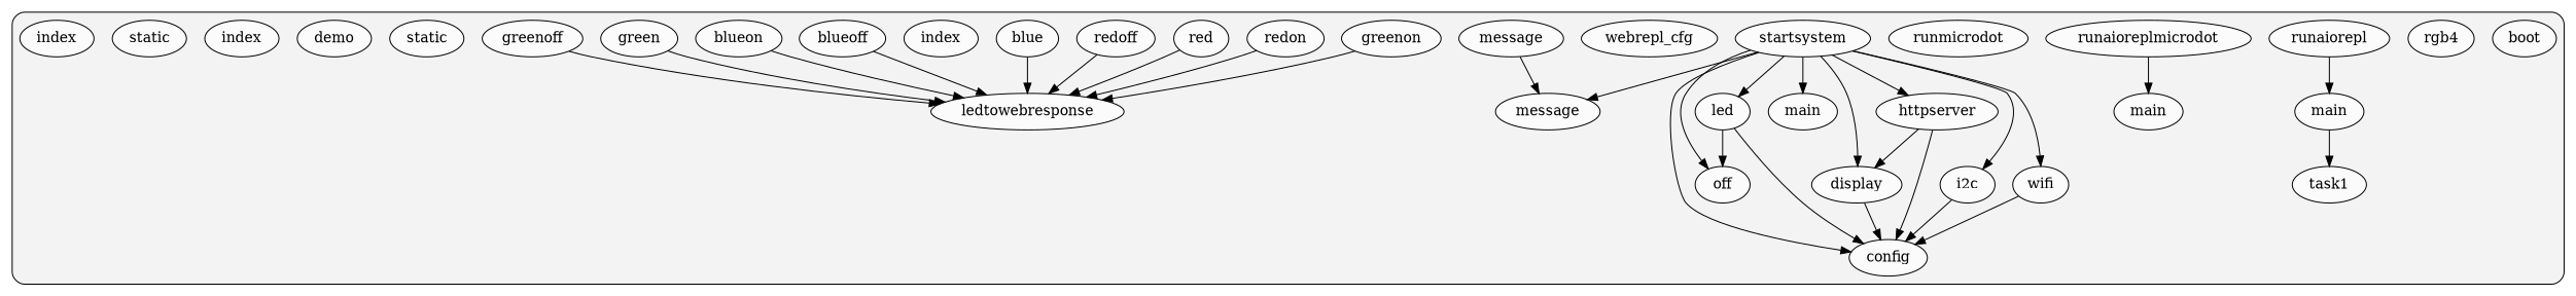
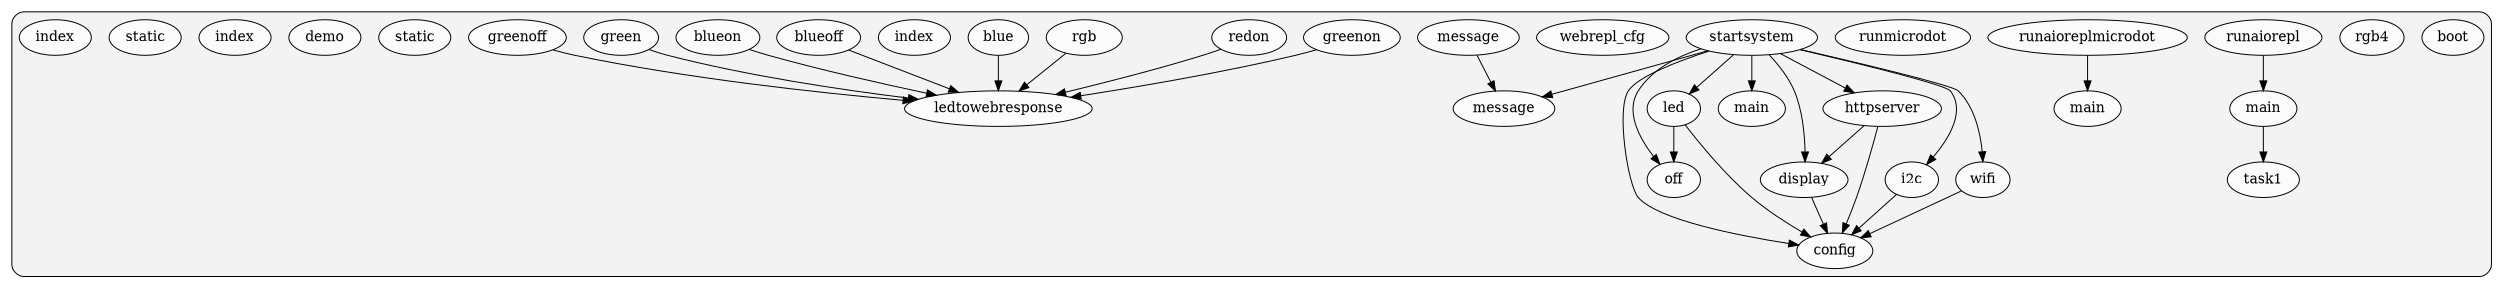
  digraph {
    rankdir=TB
    node [fillcolor="#ffffffb2" fontcolor="#000000" group=3 style=filled]
    edge [color="#000000" style=solid]
    n1 [group=0 label=boot]
    n2 [group=1 label=config]
    n3 [group=2 label=display]
    n4 [label=httpserver]
    n5 [group=4 label=i2c]
    n6 [group=5 label=led]
    n7 [group=6 label=rgb4]
    n8 [group=7 label=runaiorepl]
    n9 [group=8 label=runaioreplmicrodot]
    n10 [group=9 label=runmicrodot]
    n11 [group=10 label=startsystem]
    n12 [group=11 label=webrepl_cfg]
    n13 [group=12 label=wifi]
    n14 [group=2 label=message]
    n15 [label=blue]
    n16 [label=blueoff]
    n17 [label=blueon]
    n18 [label=green]
    n19 [label=greenoff]
    n20 [label=greenon]
    n21 [label=index]
    n22 [label=ledtowebresponse]
    n23 [label=message]
-   n24 [label=red]
-   n25 [label=redoff]
+   n25 [label=rgb]
    n26 [label=redon]
    n27 [label=static]
    n28 [group=5 label=off]
    n29 [group=7 label=demo]
    n30 [group=7 label=main]
    n31 [group=7 label=task1]
    n32 [group=8 label=index]
    n33 [group=8 label=main]
    n34 [group=8 label=static]
    n35 [group=9 label=index]
    n36 [group=10 label=main]
    subgraph cluster_1 {
      fillcolor="#80808018"
      style="filled,rounded"
      n1
      n2
      n3
      n4
      n5
      n6
      n7
      n8
      n9
      n10
      n11
      n12
      n13
      n14
      n15
      n16
      n17
      n18
      n19
      n20
      n21
      n22
      n23
-     n24
      n25
      n26
      n27
      n28
      n29
      n30
      n31
      n32
      n33
      n34
      n35
      n36
    }
    n3 -> n2
    n4 -> n2
    n4 -> n3
    n5 -> n2
    n6 -> n2
    n6 -> n28
    n8 -> n30
    n9 -> n33
    n11 -> n2
    n11 -> n3
    n11 -> n4
    n11 -> n5
    n11 -> n6
    n11 -> n13
    n11 -> n14
    n11 -> n28
    n11 -> n36
    n13 -> n2
    n15 -> n22
    n16 -> n22
    n17 -> n22
    n18 -> n22
    n19 -> n22
    n20 -> n22
    n23 -> n14
-   n24 -> n22
    n25 -> n22
    n26 -> n22
    n30 -> n31
  }
